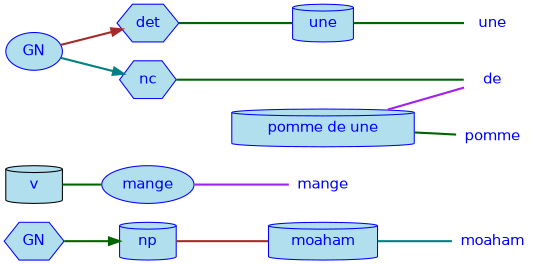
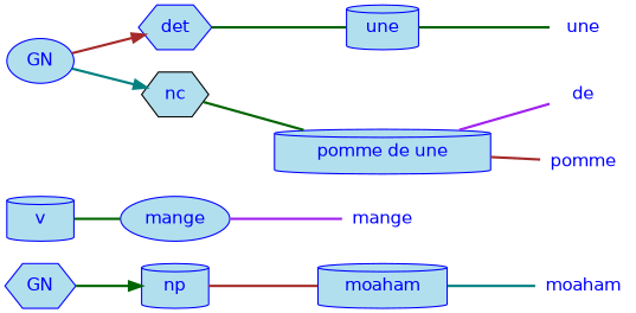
  digraph {
    fontname="DejaVu Sans"
    rankdir=LR
    node [fillcolor=lightblue2 fontcolor=blue fontname="DejaVu Sans" shape=plaintext color=blue style=filled]
    edge [arrowhead=none color=darkgreen fontcolor=blue fontname="DejaVu Sans" minlen=1 style=bold]
    n1 [height=0.50 label=moaham width=1.03 color="" style=""]
    n2 [height=0.50 label=moaham shape=cylinder width=1.44]
    n3 [height=0.50 label=np shape=cylinder width=0.75]
    n4 [arrowhead=doubleoctagon height=0.50 label=GN shape=hexagon width=0.75]
    n5 [height=0.50 label=mange width=0.86 color="" style=""]
    n6 [height=0.50 label=mange shape=ellipse width=1.22]
-   n7 [color=black height=0.50 label=v shape=cylinder width=0.75]
+   n7 [height=0.50 label=v shape=cylinder width=0.75]
    n8 [height=0.50 label=une width=0.75 color="" style=""]
    n9 [height=0.50 label=une shape=cylinder width=0.81]
    n10 [height=0.50 label=det shape=hexagon width=0.75]
    n11 [height=0.50 label=pomme width=0.92 color="" style=""]
    n12 [height=0.50 label=de width=0.75 color="" style=""]
    n13 [height=0.50 label="pomme de une" shape=cylinder width=2.42]
-   n14 [height=0.50 label=nc shape=hexagon width=0.75]
+   n14 [color=black height=0.50 label=nc shape=hexagon width=0.75]
    n15 [arrowhead=doubleoctagon height=0.50 label=GN shape=ellipse width=0.75]
    n2 -> n1 [color=teal]
    n3 -> n2 [color=brown]
    n4 -> n3 [shape=normal arrowhead=""]
    n6 -> n5 [color=purple]
    n7 -> n6
    n9 -> n8
    n10 -> n9
-   n13 -> n11
+   n13 -> n11 [color=brown]
    n13 -> n12 [color=purple]
-   n14 -> n12
+   n14 -> n13
    n15 -> n10 [color=brown shape=normal arrowhead=""]
    n15 -> n14 [color=teal shape=normal arrowhead=""]
  }
